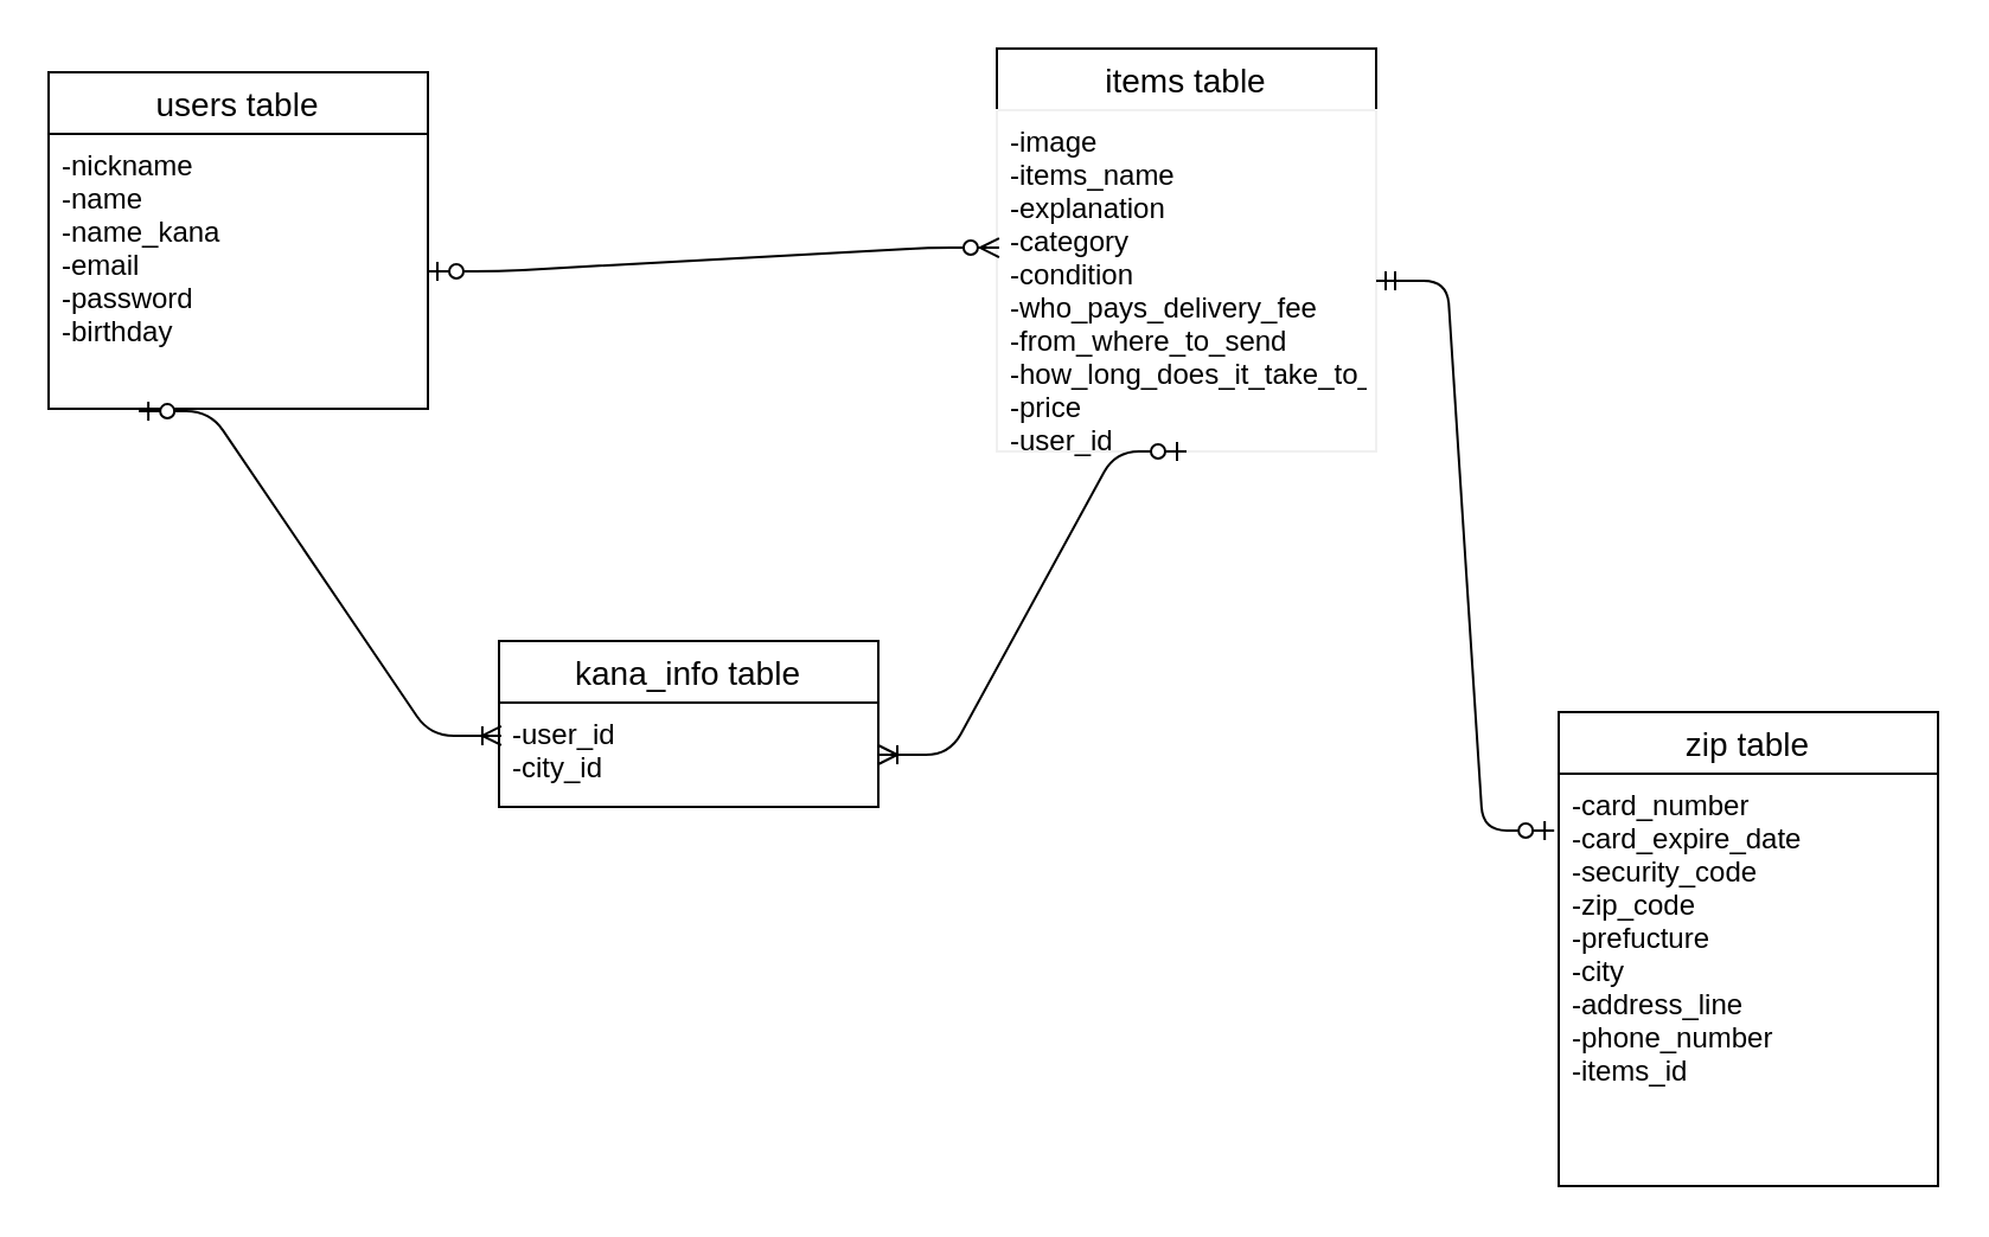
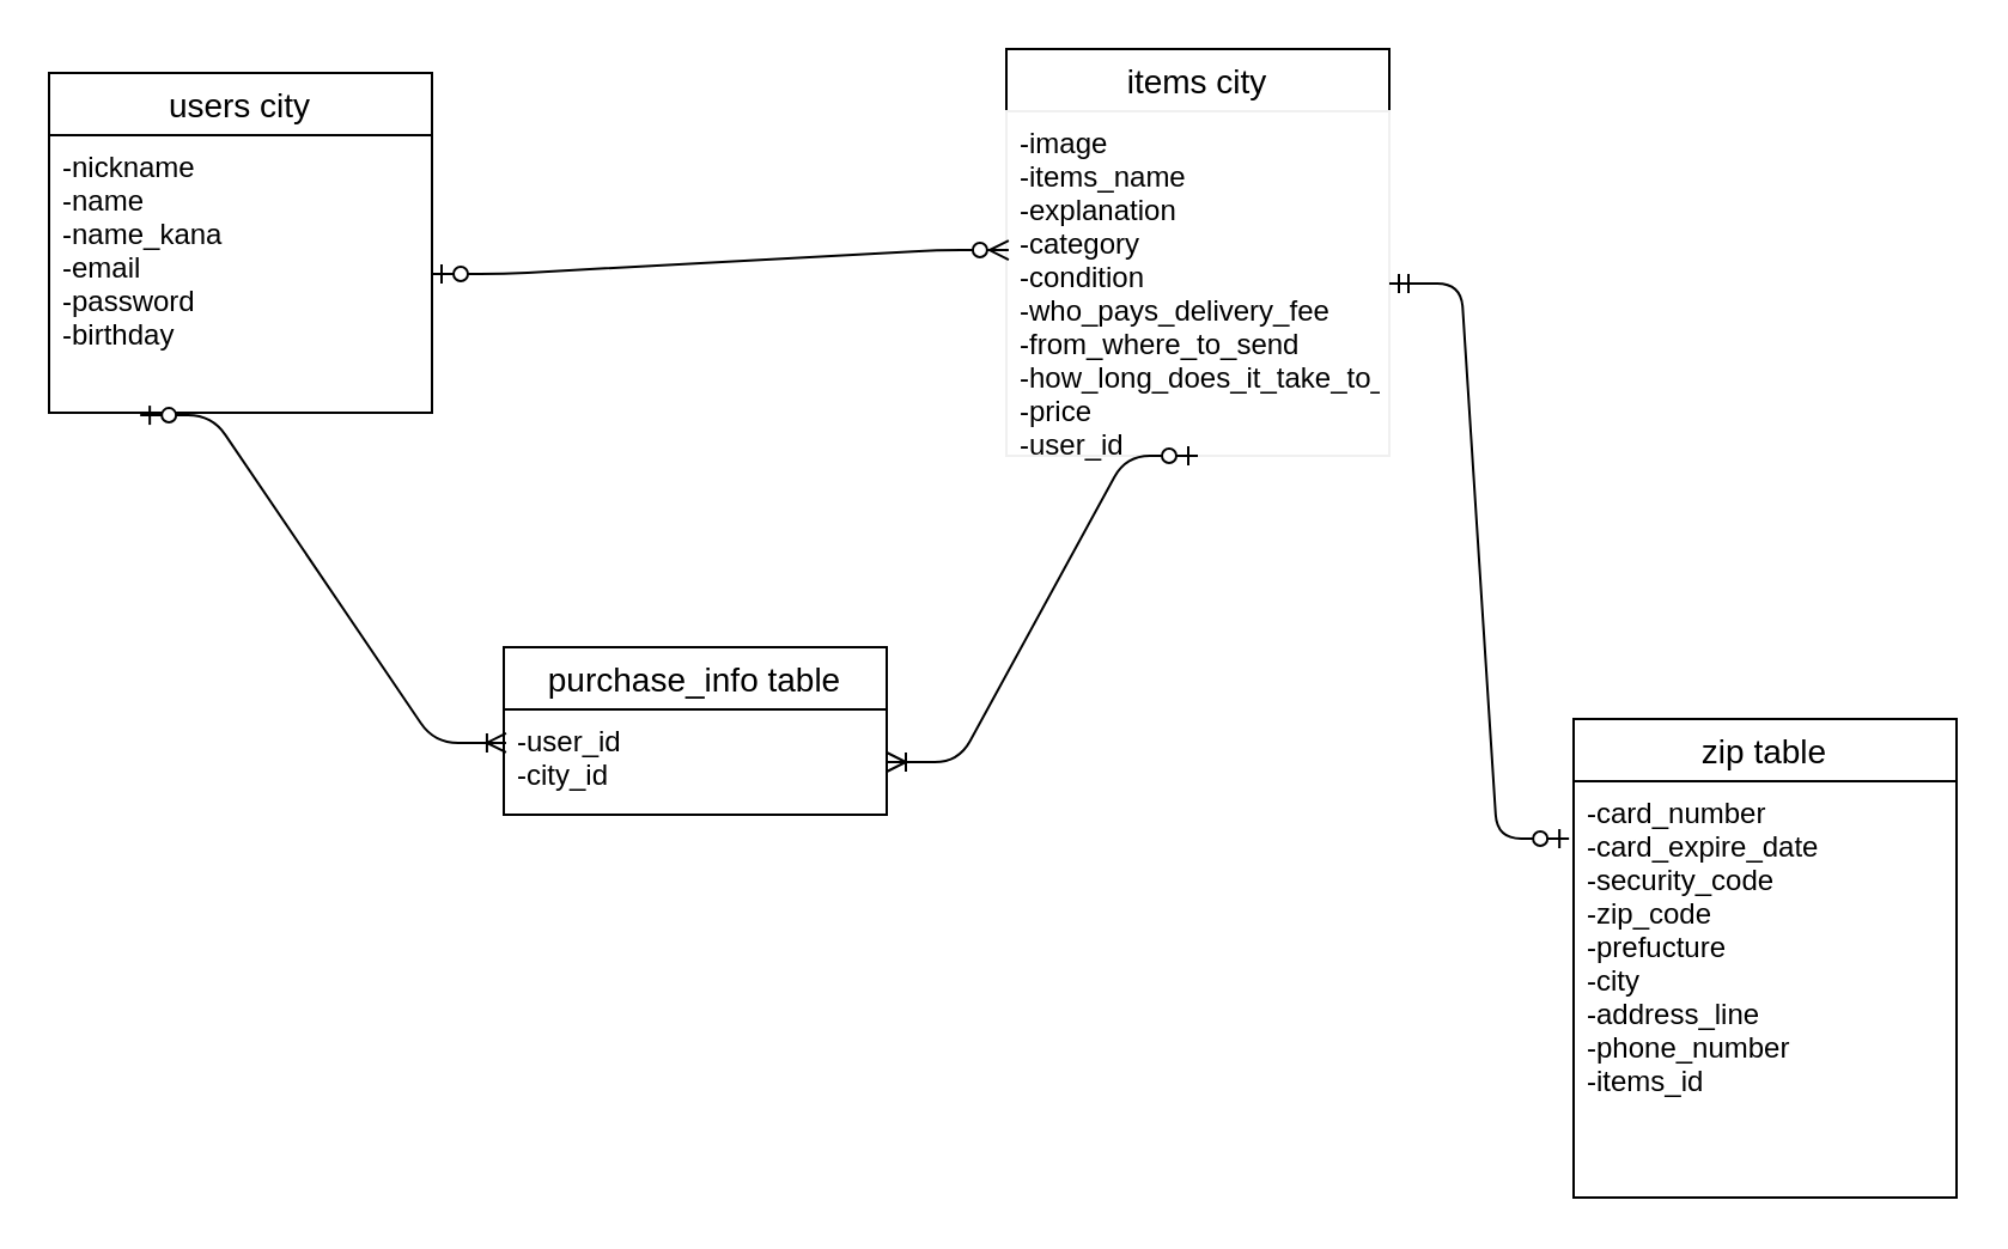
  <mxCell id="0" />
  <mxCell id="1" parent="0" />
- <mxCell id="2" value="users table" style="swimlane;fontStyle=0;childLayout=stackLayout;horizontal=1;startSize=26;horizontalStack=0;resizeParent=1;resizeParentMax=0;resizeLast=0;collapsible=1;marginBottom=0;align=center;fontSize=14;" vertex="1" parent="1"><mxGeometry x="20" y="30" width="160" height="142" as="geometry" /></mxCell>
+ <mxCell id="2" value="users city" style="swimlane;fontStyle=0;childLayout=stackLayout;horizontal=1;startSize=26;horizontalStack=0;resizeParent=1;resizeParentMax=0;resizeLast=0;collapsible=1;marginBottom=0;align=center;fontSize=14;" vertex="1" parent="1"><mxGeometry x="20" y="30" width="160" height="142" as="geometry" /></mxCell>
  <mxCell id="3" value="-nickname&#10;-name&#10;-name_kana&#10;-email&#10;-password&#10;-birthday" style="text;strokeColor=none;fillColor=none;spacingLeft=4;spacingRight=4;overflow=hidden;rotatable=0;points=[[0,0.5],[1,0.5]];portConstraint=eastwest;fontSize=12;" vertex="1" parent="2"><mxGeometry y="26" width="160" height="116" as="geometry" /></mxCell>
- <mxCell id="4" value="items table" style="swimlane;fontStyle=0;childLayout=stackLayout;horizontal=1;startSize=26;horizontalStack=0;resizeParent=1;resizeParentMax=0;resizeLast=0;collapsible=1;marginBottom=0;align=center;fontSize=14;" vertex="1" parent="1"><mxGeometry x="420" y="20" width="160" height="170" as="geometry" /></mxCell>
+ <mxCell id="4" value="items city" style="swimlane;fontStyle=0;childLayout=stackLayout;horizontal=1;startSize=26;horizontalStack=0;resizeParent=1;resizeParentMax=0;resizeLast=0;collapsible=1;marginBottom=0;align=center;fontSize=14;" vertex="1" parent="1"><mxGeometry x="420" y="20" width="160" height="170" as="geometry" /></mxCell>
  <mxCell id="5" value="-image&#10;-items_name&#10;-explanation&#10;-category&#10;-condition&#10;-who_pays_delivery_fee&#10;-from_where_to_send&#10;-how_long_does_it_take_to_send&#10;-price&#10;-user_id" style="text;fillColor=none;spacingLeft=4;spacingRight=4;overflow=hidden;rotatable=0;points=[[0,0.5],[1,0.5]];portConstraint=eastwest;fontSize=12;strokeColor=#f0f0f0;" vertex="1" parent="4"><mxGeometry y="26" width="160" height="144" as="geometry" /></mxCell>
- <mxCell id="6" value="kana_info table" style="swimlane;fontStyle=0;childLayout=stackLayout;horizontal=1;startSize=26;horizontalStack=0;resizeParent=1;resizeParentMax=0;resizeLast=0;collapsible=1;marginBottom=0;align=center;fontSize=14;" vertex="1" parent="1"><mxGeometry x="210" y="270" width="160" height="70" as="geometry" /></mxCell>
+ <mxCell id="6" value="purchase_info table" style="swimlane;fontStyle=0;childLayout=stackLayout;horizontal=1;startSize=26;horizontalStack=0;resizeParent=1;resizeParentMax=0;resizeLast=0;collapsible=1;marginBottom=0;align=center;fontSize=14;" vertex="1" parent="1"><mxGeometry x="210" y="270" width="160" height="70" as="geometry" /></mxCell>
  <mxCell id="7" value="-user_id&#10;-city_id" style="text;strokeColor=none;fillColor=none;spacingLeft=4;spacingRight=4;overflow=hidden;rotatable=0;points=[[0,0.5],[1,0.5]];portConstraint=eastwest;fontSize=12;" vertex="1" parent="6"><mxGeometry y="26" width="160" height="44" as="geometry" /></mxCell>
  <mxCell id="8" value="" style="edgeStyle=entityRelationEdgeStyle;fontSize=12;html=1;endArrow=ERzeroToMany;startArrow=ERzeroToOne;entryX=0.006;entryY=0.403;entryDx=0;entryDy=0;entryPerimeter=0;exitX=1;exitY=0.5;exitDx=0;exitDy=0;" edge="1" parent="1" source="3" target="5"><mxGeometry width="100" height="100" relative="1" as="geometry"><mxPoint x="220" y="155" as="sourcePoint" /><mxPoint x="320" y="55" as="targetPoint" /></mxGeometry></mxCell>
  <mxCell id="9" value="" style="edgeStyle=entityRelationEdgeStyle;fontSize=12;html=1;endArrow=ERzeroToOne;startArrow=ERmandOne;entryX=-0.012;entryY=0.138;entryDx=0;entryDy=0;exitX=1;exitY=0.5;exitDx=0;exitDy=0;entryPerimeter=0;" edge="1" parent="1" source="5" target="11"><mxGeometry width="100" height="100" relative="1" as="geometry"><mxPoint x="657" y="250" as="sourcePoint" /><mxPoint x="757" y="150" as="targetPoint" /></mxGeometry></mxCell>
  <mxCell id="10" value="zip table" style="swimlane;fontStyle=0;childLayout=stackLayout;horizontal=1;startSize=26;horizontalStack=0;resizeParent=1;resizeParentMax=0;resizeLast=0;collapsible=1;marginBottom=0;align=center;fontSize=14;" vertex="1" parent="1"><mxGeometry x="657" y="300" width="160" height="200" as="geometry" /></mxCell>
  <mxCell id="11" value="-card_number&#10;-card_expire_date&#10;-security_code&#10;-zip_code&#10;-prefucture&#10;-city&#10;-address_line&#10;-phone_number&#10;-items_id&#10;" style="text;strokeColor=none;fillColor=none;spacingLeft=4;spacingRight=4;overflow=hidden;rotatable=0;points=[[0,0.5],[1,0.5]];portConstraint=eastwest;fontSize=12;" vertex="1" parent="10"><mxGeometry y="26" width="160" height="174" as="geometry" /></mxCell>
  <mxCell id="12" value="" style="edgeStyle=entityRelationEdgeStyle;fontSize=12;html=1;endArrow=ERoneToMany;startArrow=ERzeroToOne;entryX=0.006;entryY=0.318;entryDx=0;entryDy=0;entryPerimeter=0;exitX=0.238;exitY=1.009;exitDx=0;exitDy=0;exitPerimeter=0;" edge="1" parent="1" source="3" target="7"><mxGeometry width="100" height="100" relative="1" as="geometry"><mxPoint x="50" y="272" as="sourcePoint" /><mxPoint x="150" y="172" as="targetPoint" /></mxGeometry></mxCell>
  <mxCell id="13" value="" style="edgeStyle=entityRelationEdgeStyle;fontSize=12;html=1;endArrow=ERoneToMany;startArrow=ERzeroToOne;entryX=1;entryY=0.5;entryDx=0;entryDy=0;exitX=0.5;exitY=1;exitDx=0;exitDy=0;exitPerimeter=0;" edge="1" parent="1" source="5" target="7"><mxGeometry width="100" height="100" relative="1" as="geometry"><mxPoint x="460" y="520" as="sourcePoint" /><mxPoint x="560" y="420" as="targetPoint" /></mxGeometry></mxCell>
